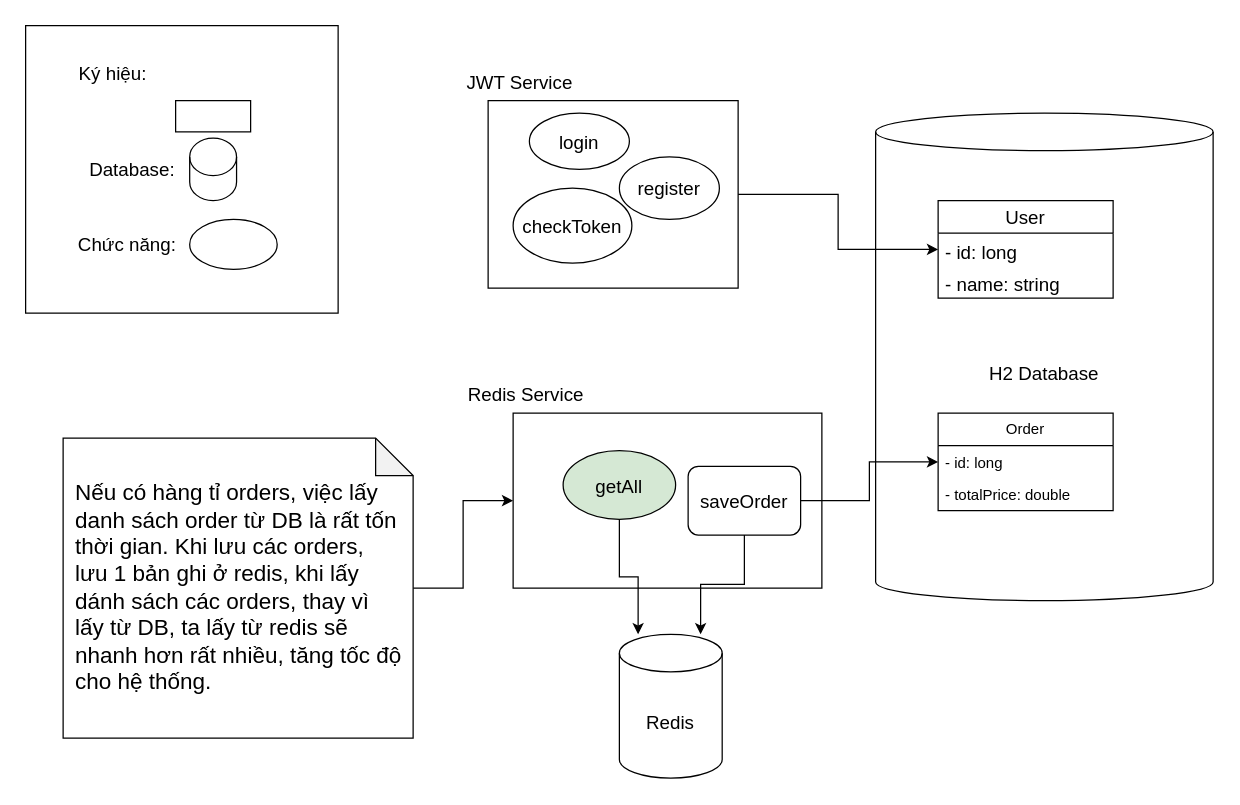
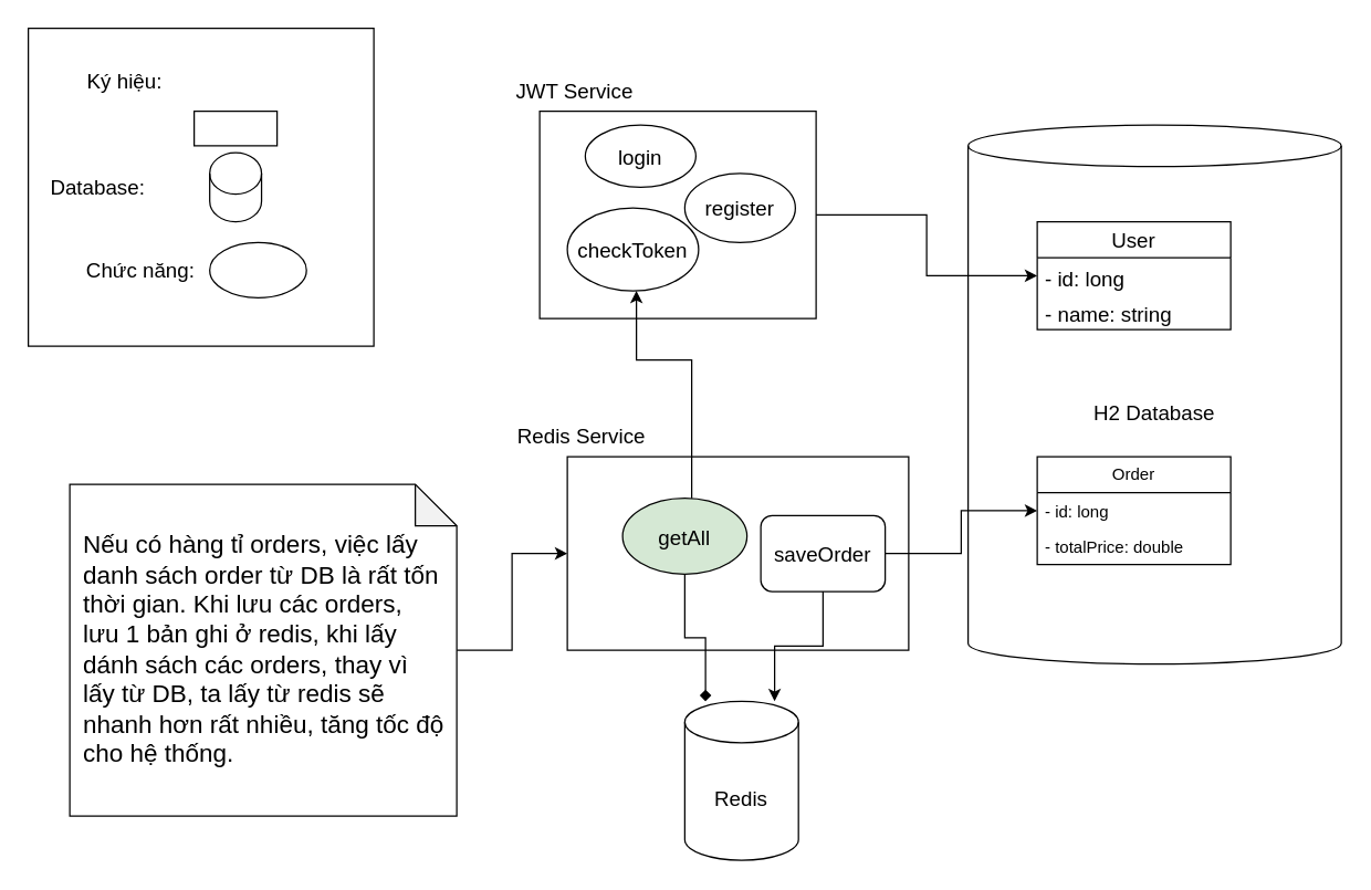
  <mxCell id="0" />
  <mxCell id="1" parent="0" />
  <mxCell id="2" value="" style="rounded=0;whiteSpace=wrap;html=1;fontSize=15;" parent="1" vertex="1"><mxGeometry x="410" y="330" width="247" height="140" as="geometry" /></mxCell>
  <mxCell id="3" value="" style="rounded=0;whiteSpace=wrap;html=1;" parent="1" vertex="1"><mxGeometry x="20" y="20" width="250" height="230" as="geometry" /></mxCell>
  <mxCell id="4" value="" style="rounded=0;whiteSpace=wrap;html=1;fontSize=15;" parent="1" vertex="1"><mxGeometry x="140" y="80" width="60" height="25" as="geometry" /></mxCell>
  <mxCell id="5" value="Ký hiệu:" style="text;html=1;strokeColor=none;fillColor=none;align=center;verticalAlign=middle;whiteSpace=wrap;rounded=0;fontSize=15;" parent="1" vertex="1"><mxGeometry x="60" y="43" width="60" height="30" as="geometry" /></mxCell>
- <mxCell id="6" value="Database:" style="text;html=1;align=center;verticalAlign=middle;resizable=0;points=[];autosize=1;strokeColor=none;fillColor=none;fontSize=15;" parent="1" vertex="1"><mxGeometry x="60" y="120" width="90" height="30" as="geometry" /></mxCell>
+ <mxCell id="6" value="Database:" style="text;html=1;align=center;verticalAlign=middle;resizable=0;points=[];autosize=1;strokeColor=none;fillColor=none;fontSize=15;" parent="1" vertex="1"><mxGeometry x="25" y="120" width="90" height="30" as="geometry" /></mxCell>
  <mxCell id="7" value="" style="shape=cylinder3;whiteSpace=wrap;html=1;boundedLbl=1;backgroundOutline=1;size=15;fontSize=15;" parent="1" vertex="1"><mxGeometry x="151.25" y="110" width="37.5" height="50" as="geometry" /></mxCell>
  <mxCell id="8" value="" style="ellipse;whiteSpace=wrap;html=1;fontSize=15;" parent="1" vertex="1"><mxGeometry x="151.25" y="175" width="70" height="40" as="geometry" /></mxCell>
  <mxCell id="9" value="Chức năng:" style="text;html=1;align=center;verticalAlign=middle;resizable=0;points=[];autosize=1;strokeColor=none;fillColor=none;fontSize=15;" parent="1" vertex="1"><mxGeometry x="51.25" y="180" width="100" height="30" as="geometry" /></mxCell>
  <mxCell id="10" value="" style="rounded=0;whiteSpace=wrap;html=1;fontSize=15;" parent="1" vertex="1"><mxGeometry x="390" y="80" width="200" height="150" as="geometry" /></mxCell>
  <mxCell id="11" value="JWT Service" style="text;html=1;align=center;verticalAlign=middle;resizable=0;points=[];autosize=1;strokeColor=none;fillColor=none;fontSize=15;" parent="1" vertex="1"><mxGeometry x="360" y="50" width="110" height="30" as="geometry" /></mxCell>
  <mxCell id="12" value="login" style="ellipse;whiteSpace=wrap;html=1;fontSize=15;" parent="1" vertex="1"><mxGeometry x="423" y="90" width="80" height="45" as="geometry" /></mxCell>
  <mxCell id="13" value="register" style="ellipse;whiteSpace=wrap;html=1;fontSize=15;" parent="1" vertex="1"><mxGeometry x="495" y="125" width="80" height="50" as="geometry" /></mxCell>
  <mxCell id="14" value="H2 Database" style="shape=cylinder3;whiteSpace=wrap;html=1;boundedLbl=1;backgroundOutline=1;size=15;fontSize=15;" parent="1" vertex="1"><mxGeometry x="700" y="90" width="270" height="390" as="geometry" /></mxCell>
  <mxCell id="15" value="User" style="swimlane;fontStyle=0;childLayout=stackLayout;horizontal=1;startSize=26;fillColor=none;horizontalStack=0;resizeParent=1;resizeParentMax=0;resizeLast=0;collapsible=1;marginBottom=0;whiteSpace=wrap;html=1;fontSize=15;" parent="1" vertex="1"><mxGeometry x="750" y="160" width="140" height="78" as="geometry" /></mxCell>
  <mxCell id="16" value="- id: long" style="text;strokeColor=none;fillColor=none;align=left;verticalAlign=top;spacingLeft=4;spacingRight=4;overflow=hidden;rotatable=0;points=[[0,0.5],[1,0.5]];portConstraint=eastwest;whiteSpace=wrap;html=1;fontSize=15;" parent="15" vertex="1"><mxGeometry y="26" width="140" height="26" as="geometry" /></mxCell>
  <mxCell id="17" value="- name: string" style="text;strokeColor=none;fillColor=none;align=left;verticalAlign=top;spacingLeft=4;spacingRight=4;overflow=hidden;rotatable=0;points=[[0,0.5],[1,0.5]];portConstraint=eastwest;whiteSpace=wrap;html=1;fontSize=15;" parent="15" vertex="1"><mxGeometry y="52" width="140" height="26" as="geometry" /></mxCell>
  <mxCell id="18" style="edgeStyle=orthogonalEdgeStyle;rounded=0;orthogonalLoop=1;jettySize=auto;html=1;fontSize=15;" parent="1" source="10" target="15" edge="1"><mxGeometry relative="1" as="geometry" /></mxCell>
+ <mxCell id="19" style="edgeStyle=orthogonalEdgeStyle;rounded=0;orthogonalLoop=1;jettySize=auto;html=1;" edge="1" parent="1" source="21" target="27"><mxGeometry relative="1" as="geometry"><Array as="points"><mxPoint x="500" y="260" /><mxPoint x="460" y="260" /></Array></mxGeometry></mxCell>
  <mxCell id="20" value="Redis Service" style="text;html=1;align=center;verticalAlign=middle;resizable=0;points=[];autosize=1;strokeColor=none;fillColor=none;fontSize=15;" parent="1" vertex="1"><mxGeometry x="360" y="300" width="120" height="30" as="geometry" /></mxCell>
  <mxCell id="21" value="getAll" style="ellipse;whiteSpace=wrap;html=1;fontSize=15;fillColor=#d5e8d4;" parent="1" vertex="1"><mxGeometry x="450" y="360" width="90" height="55" as="geometry" /></mxCell>
  <mxCell id="22" style="edgeStyle=orthogonalEdgeStyle;rounded=0;orthogonalLoop=1;jettySize=auto;html=1;fontSize=15;" parent="1" source="23" target="2" edge="1"><mxGeometry relative="1" as="geometry" /></mxCell>
  <mxCell id="23" value="Nếu có hàng tỉ orders, việc lấy danh sách order từ DB là rất tốn thời gian. Khi lưu các orders, lưu 1 bản ghi ở redis, khi lấy dánh sách các orders, thay vì lấy từ DB, ta lấy từ redis sẽ nhanh hơn rất nhiều, tăng tốc độ cho hệ thống." style="shape=note;whiteSpace=wrap;html=1;backgroundOutline=1;darkOpacity=0.05;fontSize=18;align=left;spacing=10;" parent="1" vertex="1"><mxGeometry x="50" y="350" width="280" height="240" as="geometry" /></mxCell>
  <mxCell id="24" value="Order" style="swimlane;fontStyle=0;childLayout=stackLayout;horizontal=1;startSize=26;fillColor=none;horizontalStack=0;resizeParent=1;resizeParentMax=0;resizeLast=0;collapsible=1;marginBottom=0;whiteSpace=wrap;html=1;" parent="1" vertex="1"><mxGeometry x="750" y="330" width="140" height="78" as="geometry" /></mxCell>
  <mxCell id="25" value="- id: long" style="text;strokeColor=none;fillColor=none;align=left;verticalAlign=top;spacingLeft=4;spacingRight=4;overflow=hidden;rotatable=0;points=[[0,0.5],[1,0.5]];portConstraint=eastwest;whiteSpace=wrap;html=1;" parent="24" vertex="1"><mxGeometry y="26" width="140" height="26" as="geometry" /></mxCell>
  <mxCell id="26" value="- totalPrice: double" style="text;strokeColor=none;fillColor=none;align=left;verticalAlign=top;spacingLeft=4;spacingRight=4;overflow=hidden;rotatable=0;points=[[0,0.5],[1,0.5]];portConstraint=eastwest;whiteSpace=wrap;html=1;" parent="24" vertex="1"><mxGeometry y="52" width="140" height="26" as="geometry" /></mxCell>
  <mxCell id="27" value="checkToken" style="ellipse;whiteSpace=wrap;html=1;fontStyle=0;fontSize=15;" vertex="1" parent="1"><mxGeometry x="410" y="150" width="95" height="60" as="geometry" /></mxCell>
  <mxCell id="28" style="edgeStyle=orthogonalEdgeStyle;rounded=0;orthogonalLoop=1;jettySize=auto;html=1;" edge="1" parent="1" source="30" target="31"><mxGeometry relative="1" as="geometry"><Array as="points"><mxPoint x="595" y="467" /><mxPoint x="560" y="467" /></Array></mxGeometry></mxCell>
  <mxCell id="29" style="edgeStyle=orthogonalEdgeStyle;rounded=0;orthogonalLoop=1;jettySize=auto;html=1;" edge="1" parent="1" source="30" target="24"><mxGeometry relative="1" as="geometry" /></mxCell>
  <mxCell id="30" value="saveOrder" style="whiteSpace=wrap;html=1;fontSize=15;rounded=1;" vertex="1" parent="1"><mxGeometry x="550" y="372.5" width="90" height="55" as="geometry" /></mxCell>
  <mxCell id="31" value="Redis" style="shape=cylinder3;whiteSpace=wrap;html=1;boundedLbl=1;backgroundOutline=1;size=15;fontSize=15;" vertex="1" parent="1"><mxGeometry x="495" y="507" width="82.25" height="115" as="geometry" /></mxCell>
- <mxCell id="32" style="edgeStyle=orthogonalEdgeStyle;rounded=0;orthogonalLoop=1;jettySize=auto;html=1;" edge="1" parent="1" source="21" target="31"><mxGeometry relative="1" as="geometry"><Array as="points"><mxPoint x="495" y="461" /><mxPoint x="510" y="461" /></Array></mxGeometry></mxCell>
+ <mxCell id="32" style="edgeStyle=orthogonalEdgeStyle;rounded=0;orthogonalLoop=1;jettySize=auto;html=1;endArrow=diamond;" edge="1" parent="1" source="21" target="31"><mxGeometry relative="1" as="geometry"><Array as="points"><mxPoint x="495" y="461" /><mxPoint x="510" y="461" /></Array></mxGeometry></mxCell>
